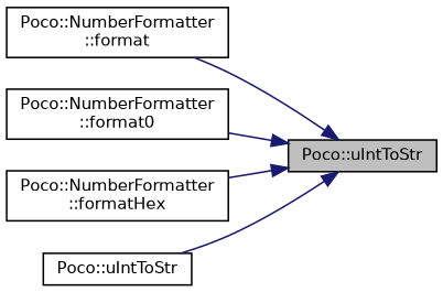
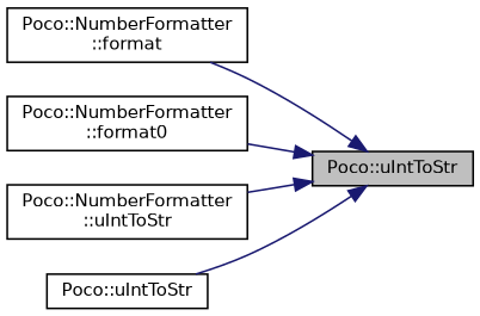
  digraph {
    rankdir=RL
    node [color=black fillcolor=white fontname=Helvetica fontsize=10 shape=record style=filled]
    edge [color=midnightblue dir=back fontname=Helvetica fontsize=10 labelfontname=Helvetica labelfontsize=10 style=solid]
    n1 [fillcolor=grey75 fontcolor=black height=0.2 label="Poco::uIntToStr" width=0.4]
    n2 [height=0.2 label="Poco::NumberFormatter\l::format" width=0.4]
    n3 [height=0.2 label="Poco::NumberFormatter\l::format0" width=0.4]
-   n4 [height=0.2 label="Poco::NumberFormatter\l::formatHex" width=0.4]
+   n4 [height=0.2 label="Poco::NumberFormatter\l::uIntToStr" width=0.4]
    n5 [height=0.2 label="Poco::uIntToStr" width=0.4]
    n1 -> n2
    n1 -> n3
    n1 -> n4
    n1 -> n5
  }
